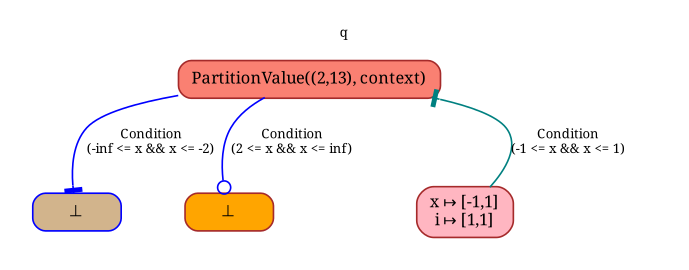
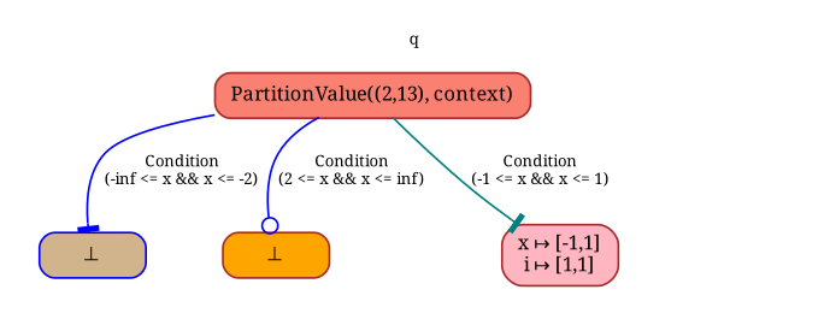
  digraph {
    color=white
    fontname="Noto Serif"
    fontsize=8.0
    node [fontname="Noto Serif" fontsize=10.0 shape=record style="rounded,filled" color=brown]
    edge [fontname="Noto Serif" fontsize=8.0 color=blue arrowhead=tee]
    n1 [height=0.3 label="PartitionValue((2,13), context)" fillcolor=salmon]
    n2 [height=0.3 label="⊥" fillcolor=tan color=blue]
    n3 [height=0.3 label="x ↦ [-1,1]\ni ↦ [1,1]" fillcolor=lightpink]
    n4 [height=0.3 label="⊥" fillcolor=orange]
    subgraph cluster_1 {
      label=q
      n1
      n2
      n3
      n4
    }
    n1 -> n2 [label="Condition\n(-inf <= x && x <= -2)"]
-   n3 -> n1 [label="Condition\n(-1 \<= x && x \<= 1)" color=teal]
+   n1 -> n3 [label="Condition\n(-1 \<= x && x \<= 1)" color=teal]
    n1 -> n4 [label="Condition\n(2 <= x && x <= inf)" arrowhead=odot]
  }
